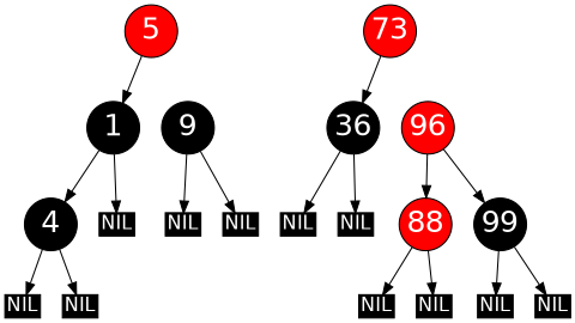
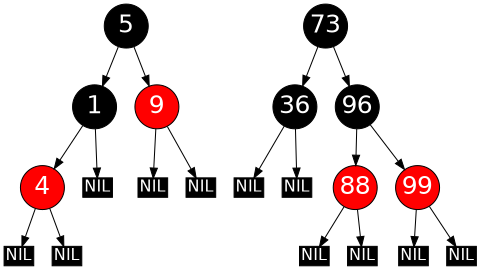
  digraph {
    ordering=out
    node [color=black fixedsize=true fontcolor=white fontname=Helvetica fontsize=16 fontweight=bold shape=record style=filled]
-   5 [fillcolor=red fontsize=24 shape=circle width=.6]
+   5 [fillcolor=black fontsize=24 shape=circle width=.6]
    1 [fontsize=24 shape=circle width=.6]
-   9 [fontsize=24 shape=circle width=.6]
-   4 [fillcolor=black fontsize=24 shape=circle width=.6]
+   9 [fontsize=24 shape=circle width=.6 fillcolor=red]
+   4 [fillcolor=red fontsize=24 shape=circle width=.6]
    n5 [height=.25 label=NIL width=.4]
    n6 [height=.25 label=NIL width=.4]
    n7 [height=.25 label=NIL width=.4]
    n8 [height=.25 label=NIL width=.4]
    n9 [height=.25 label=NIL width=.4]
    88 [fillcolor=red fontsize=24 shape=circle width=.6]
    n11 [height=.25 label=NIL width=.4]
    n12 [height=.25 label=NIL width=.4]
-   73 [fillcolor=red fontsize=24 shape=circle width=.6]
+   73 [fillcolor=black fontsize=24 shape=circle width=.6]
    36 [fontsize=24 shape=circle width=.6]
-   96 [fontsize=24 shape=circle width=.6 fillcolor=red]
+   96 [fontsize=24 shape=circle width=.6]
    n16 [height=.25 label=NIL width=.4]
    n17 [height=.25 label=NIL width=.4]
-   99 [fillcolor=black fontsize=24 shape=circle width=.6]
+   99 [fillcolor=red fontsize=24 shape=circle width=.6]
    n19 [height=.25 label=NIL width=.4]
    n20 [height=.25 label=NIL width=.4]
    5 -> 1
+   5 -> 9
    1 -> 4
    1 -> n5
    9 -> n6
    9 -> n7
    4 -> n8
    4 -> n9
    88 -> n11
    88 -> n12
    73 -> 36
+   73 -> 96
    36 -> n16
    36 -> n17
    96 -> 88
    96 -> 99
    99 -> n19
    99 -> n20
  }
